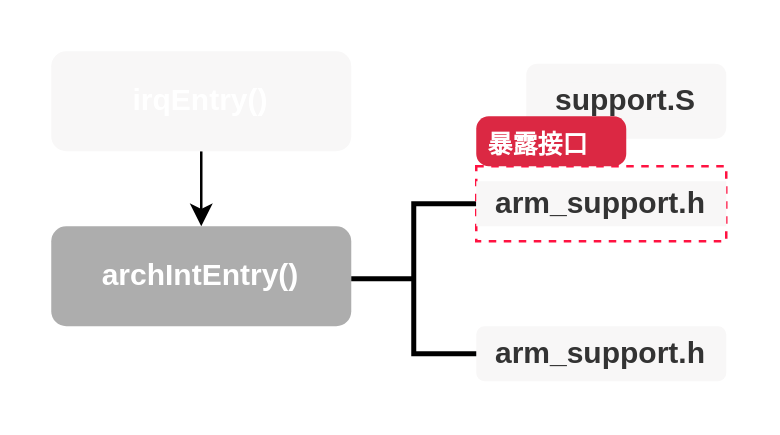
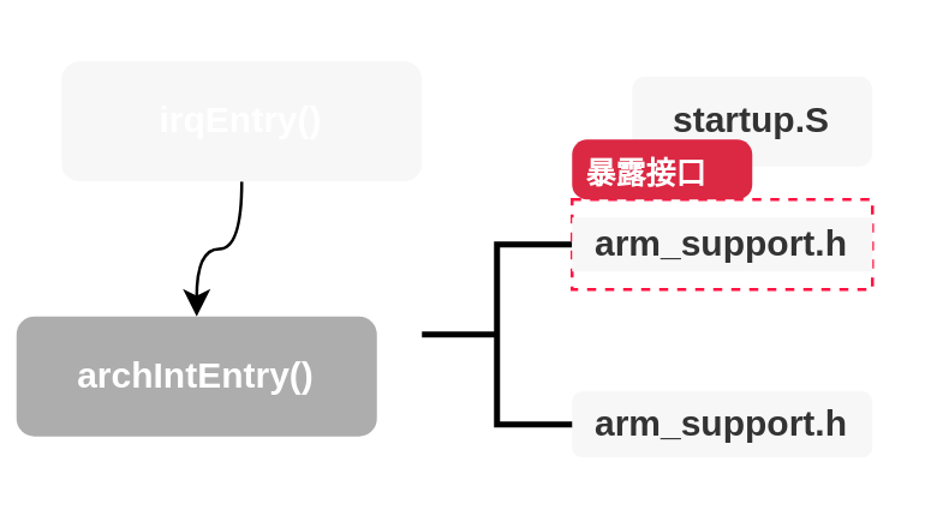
  <mxCell id="0" />
  <mxCell id="1" parent="0" />
  <mxCell id="2" value="" style="edgeStyle=orthogonalEdgeStyle;curved=1;rounded=0;sketch=0;orthogonalLoop=1;jettySize=auto;html=1;shadow=0;startArrow=none;startFill=0;endArrow=classic;endFill=1;fontSize=12;fontColor=#000000;" edge="1" parent="1" source="3" target="5"><mxGeometry relative="1" as="geometry" /></mxCell>
  <mxCell id="3" value="&lt;b&gt;&lt;font color=&quot;#ffffff&quot;&gt;irqEntry()&lt;/font&gt;&lt;/b&gt;" style="rounded=1;whiteSpace=wrap;html=1;glass=0;sketch=0;align=center;fillColor=#f8f7f7;strokeColor=none;" vertex="1" parent="1"><mxGeometry x="20" y="20" width="120" height="40" as="geometry" /></mxCell>
- <mxCell id="4" value="&lt;b&gt;&lt;font style=&quot;background-color: rgb(248 , 247 , 247)&quot; color=&quot;#333333&quot;&gt;support.S&lt;/font&gt;&lt;/b&gt;" style="text;html=1;strokeColor=none;align=center;verticalAlign=middle;whiteSpace=wrap;rounded=1;glass=0;sketch=0;fillColor=#F8F7F7;" vertex="1" parent="1"><mxGeometry x="210" y="25" width="80" height="30" as="geometry" /></mxCell>
- <mxCell id="5" value="&lt;font color=&quot;#ffffff&quot;&gt;&lt;b&gt;archIntEntry()&lt;/b&gt;&lt;/font&gt;" style="rounded=1;whiteSpace=wrap;html=1;glass=0;sketch=0;align=center;fillColor=#ADADAD;strokeColor=none;" vertex="1" parent="1"><mxGeometry x="20" y="90" width="120" height="40" as="geometry" /></mxCell>
+ <mxCell id="4" value="&lt;b&gt;&lt;font style=&quot;background-color: rgb(248 , 247 , 247)&quot; color=&quot;#333333&quot;&gt;startup.S&lt;/font&gt;&lt;/b&gt;" style="text;html=1;strokeColor=none;align=center;verticalAlign=middle;whiteSpace=wrap;rounded=1;glass=0;sketch=0;fillColor=#F8F7F7;" vertex="1" parent="1"><mxGeometry x="210" y="25" width="80" height="30" as="geometry" /></mxCell>
+ <mxCell id="5" value="&lt;font color=&quot;#ffffff&quot;&gt;&lt;b&gt;archIntEntry()&lt;/b&gt;&lt;/font&gt;" style="rounded=1;whiteSpace=wrap;html=1;glass=0;sketch=0;align=center;fillColor=#ADADAD;strokeColor=none;" vertex="1" parent="1"><mxGeometry x="5" y="105" width="120" height="40" as="geometry" /></mxCell>
  <mxCell id="6" value="&lt;b&gt;&lt;font style=&quot;background-color: rgb(248 , 247 , 247)&quot; color=&quot;#333333&quot;&gt;arm_support.h&lt;/font&gt;&lt;/b&gt;" style="text;html=1;strokeColor=none;align=center;verticalAlign=middle;whiteSpace=wrap;rounded=1;glass=0;sketch=0;fillColor=#F8F7F7;" vertex="1" parent="1"><mxGeometry x="190" y="130" width="100" height="22" as="geometry" /></mxCell>
  <mxCell id="7" value="" style="strokeWidth=2;html=1;shape=mxgraph.flowchart.annotation_2;align=left;labelPosition=right;pointerEvents=1;rounded=0;glass=0;labelBackgroundColor=none;sketch=0;fillColor=none;gradientColor=none;fontSize=12;fontColor=#000000;" vertex="1" parent="1"><mxGeometry x="140" y="81" width="50" height="60" as="geometry" /></mxCell>
  <mxCell id="8" value="" style="group;rounded=1;" vertex="1" connectable="0" parent="1"><mxGeometry x="190" y="46" width="100" height="50" as="geometry" /></mxCell>
  <mxCell id="9" value="" style="group" vertex="1" connectable="0" parent="8"><mxGeometry width="100" height="50" as="geometry" /></mxCell>
  <mxCell id="10" value="" style="whiteSpace=wrap;html=1;rounded=0;glass=0;labelBackgroundColor=none;sketch=0;gradientColor=none;fontSize=12;fontColor=#000000;align=left;dashed=1;fillColor=none;strokeColor=#FF1241;" vertex="1" parent="9"><mxGeometry y="20" width="100" height="30" as="geometry" /></mxCell>
  <mxCell id="11" value="&lt;font style=&quot;font-size: 10px&quot;&gt;暴露接口&lt;/font&gt;" style="html=1;shadow=0;dashed=0;shape=mxgraph.bootstrap.rrect;rSize=5;strokeColor=none;strokeWidth=1;fillColor=#DB2843;fontColor=#FFFFFF;whiteSpace=wrap;align=left;verticalAlign=middle;spacingLeft=0;fontStyle=1;fontSize=14;spacing=5;rounded=0;glass=0;labelBackgroundColor=none;sketch=0;" vertex="1" parent="9"><mxGeometry width="60" height="20" as="geometry" /></mxCell>
  <mxCell id="12" value="&lt;b&gt;&lt;font style=&quot;background-color: rgb(248 , 247 , 247)&quot; color=&quot;#333333&quot;&gt;arm_support.h&lt;/font&gt;&lt;/b&gt;" style="text;html=1;strokeColor=none;align=center;verticalAlign=middle;whiteSpace=wrap;rounded=0;glass=0;sketch=0;fillColor=#F8F7F7;" vertex="1" parent="9"><mxGeometry y="26" width="100" height="18" as="geometry" /></mxCell>
